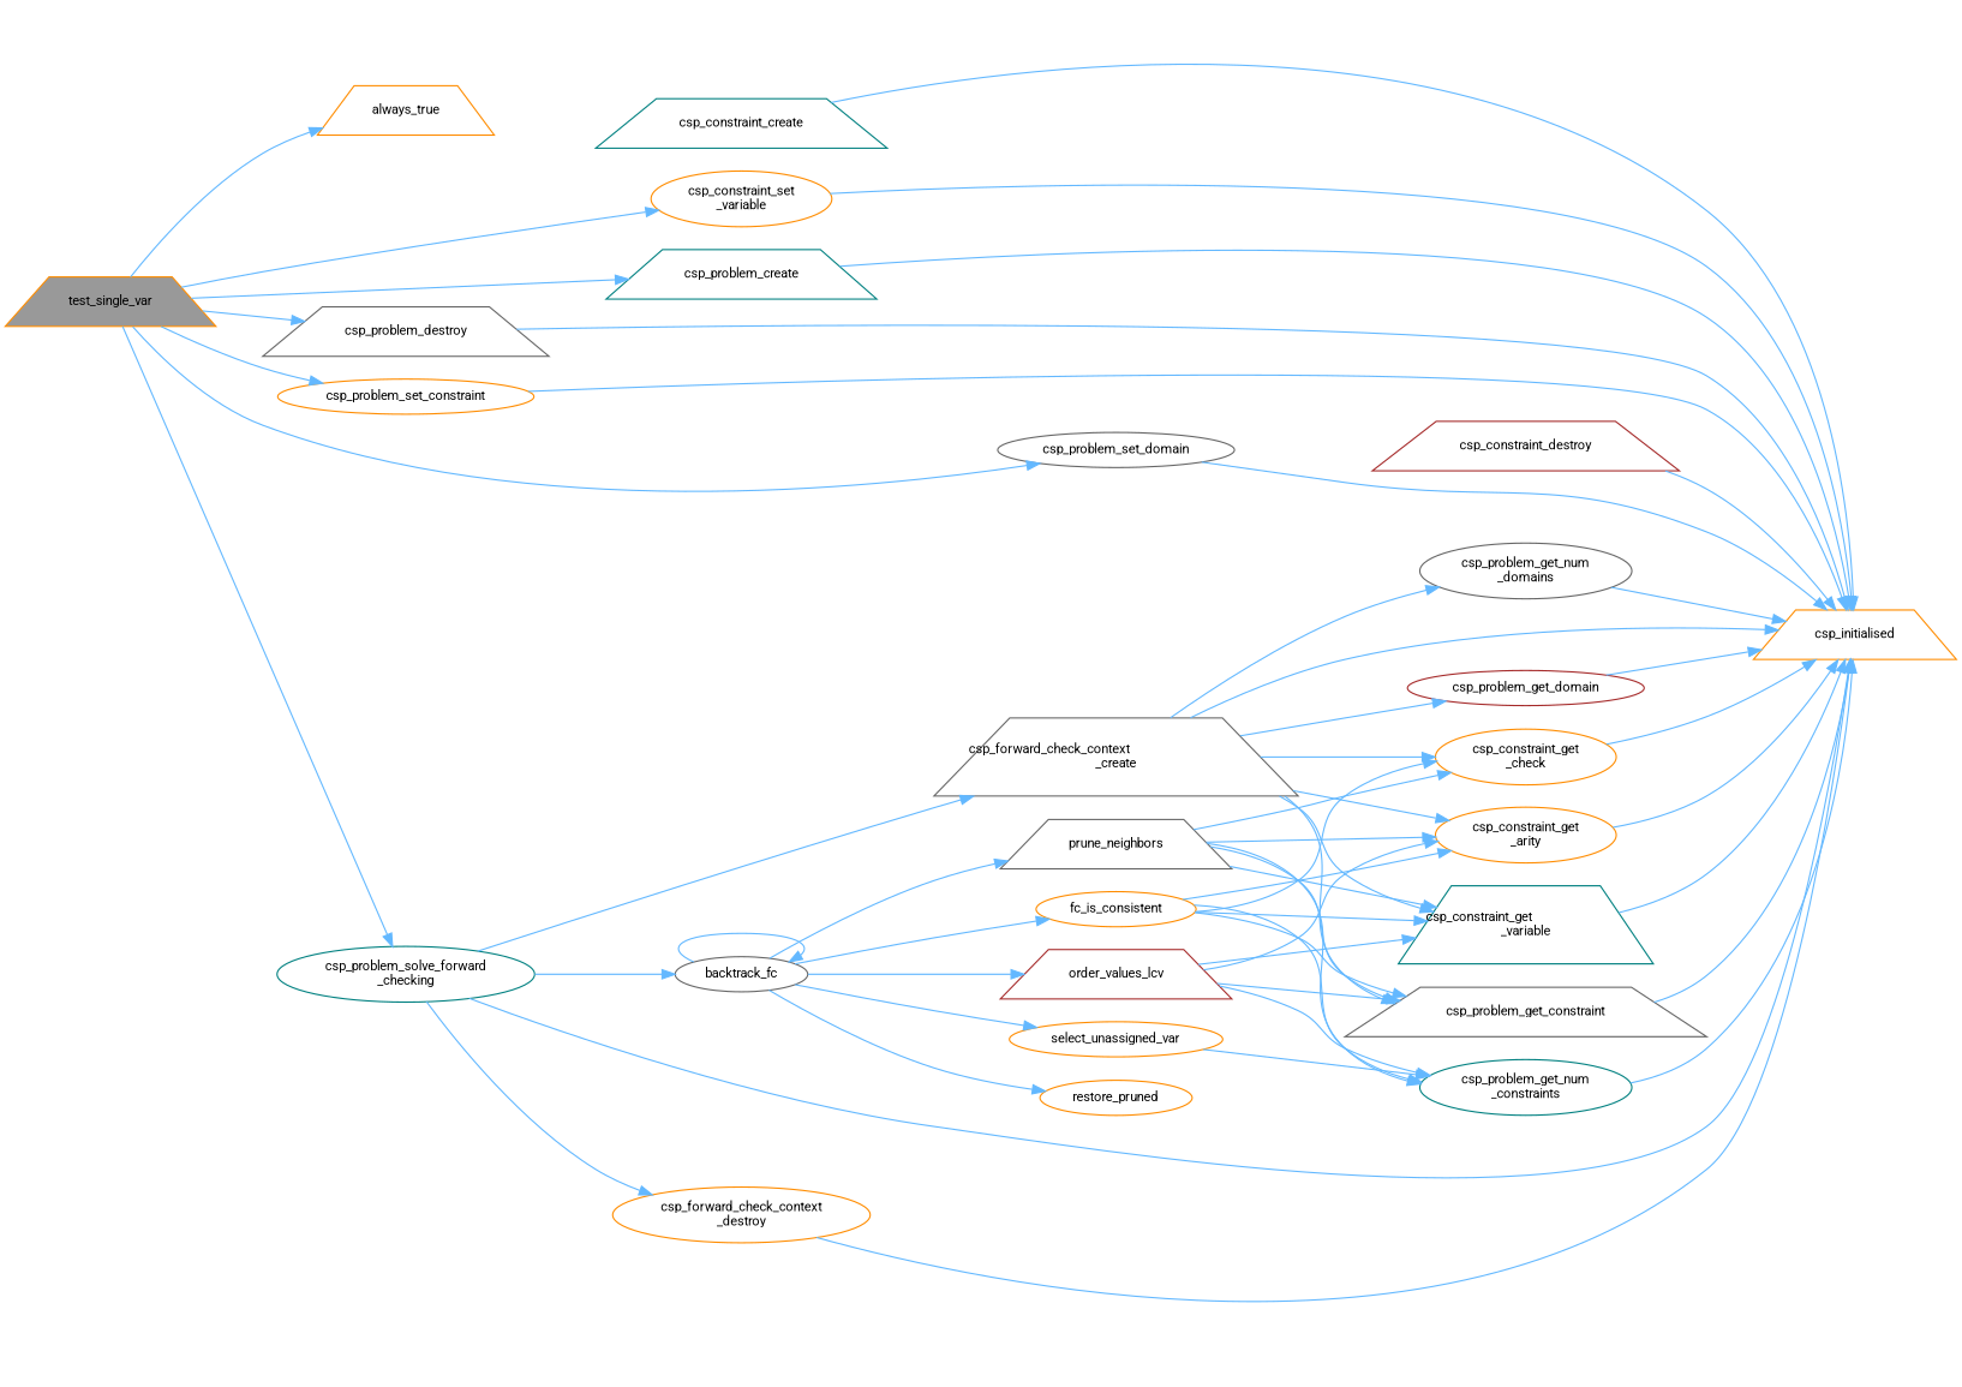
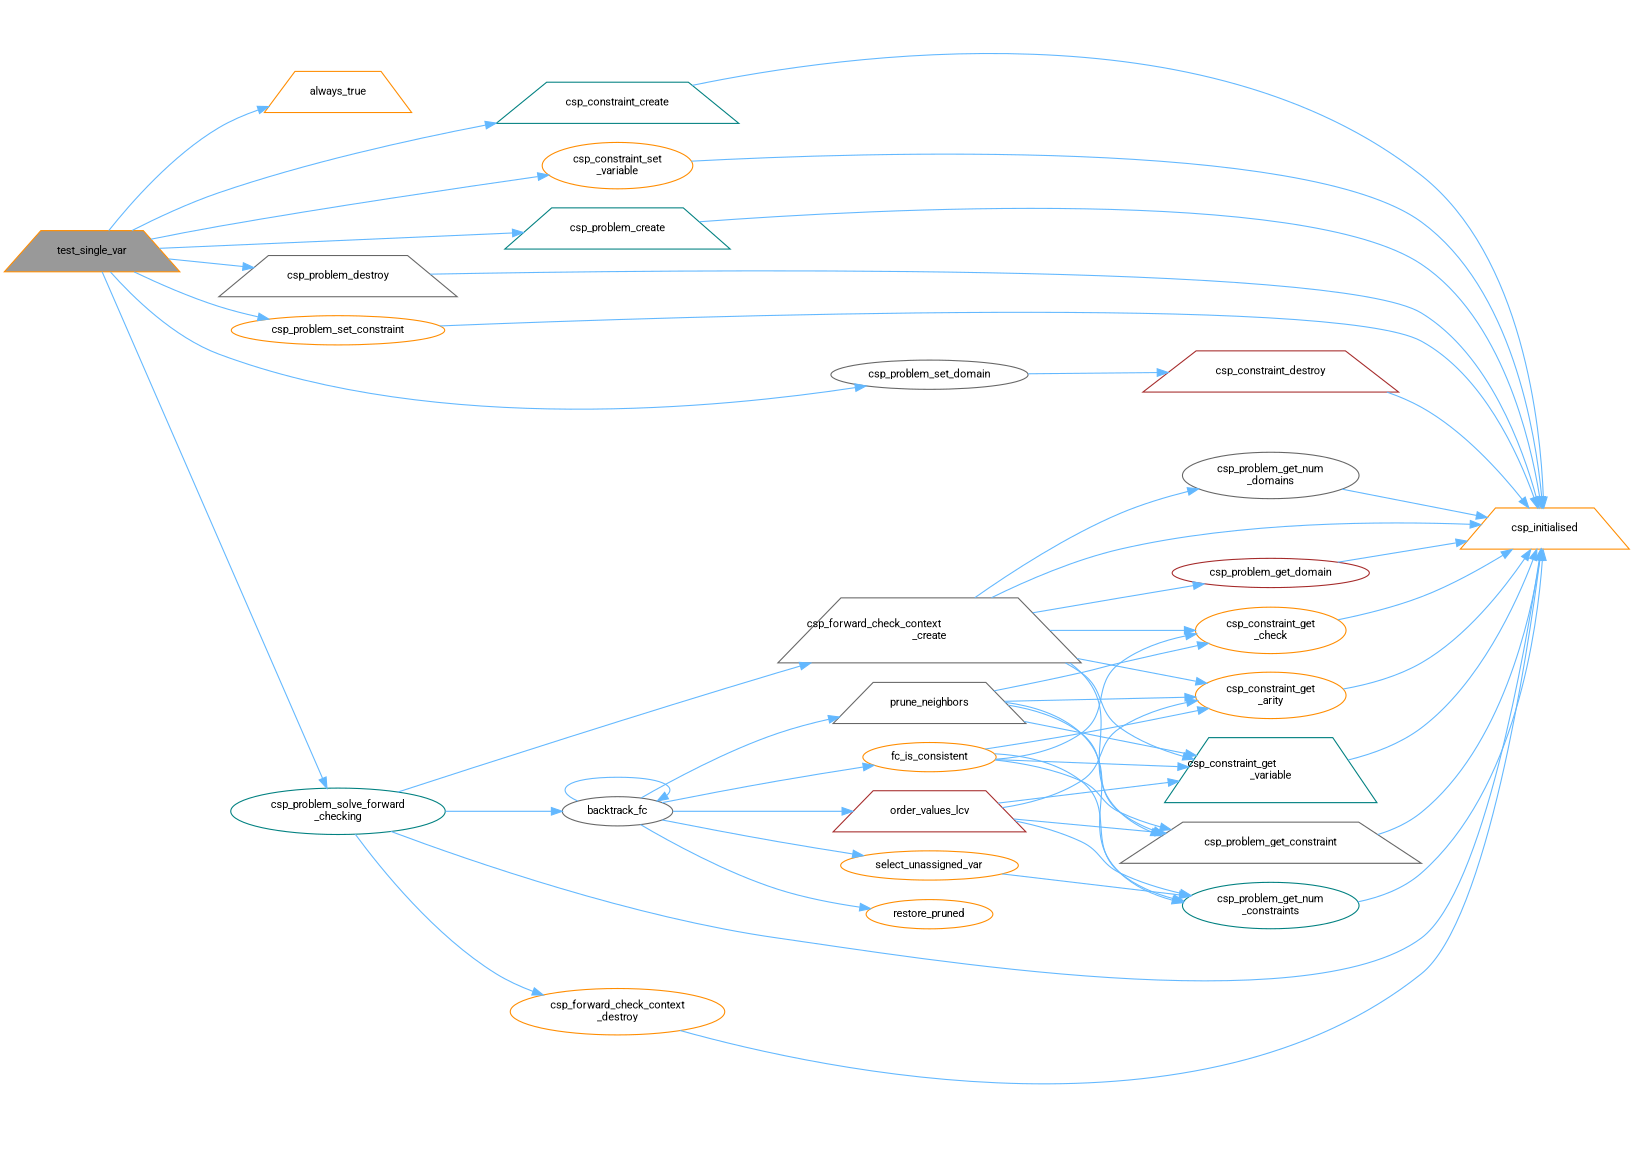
  digraph {
    rankdir=LR
    node [color=darkorange fillcolor=white fontname=Roboto fontsize=10 shape=ellipse style=filled]
    edge [color=steelblue1 fontname=Roboto fontsize=10 labelfontname=Roboto labelfontsize=10 style=solid]
    n1 [fillcolor=grey60 fontcolor=black height=0.2 label=test_single_var shape=trapezium width=0.4]
    n2 [height=0.2 label=always_true shape=trapezium width=0.4]
    n3 [color=teal height=0.2 label=csp_constraint_create shape=trapezium width=0.4]
    n4 [height=0.2 label="csp_constraint_set\l_variable" width=0.4]
    n5 [color=teal height=0.2 label=csp_problem_create shape=trapezium width=0.4]
    n6 [color=gray40 height=0.2 label=csp_problem_destroy shape=trapezium width=0.4]
    n7 [height=0.2 label=csp_problem_set_constraint width=0.4]
    n8 [color=gray40 height=0.2 label=csp_problem_set_domain width=0.4]
    n9 [color=teal height=0.2 label="csp_problem_solve_forward\l_checking" width=0.4]
    n10 [height=0.2 label=csp_initialised shape=trapezium width=0.4]
    n11 [color=gray40 height=0.2 label=backtrack_fc width=0.4]
    n12 [color=gray40 height=0.2 label="csp_forward_check_context\l_create" shape=trapezium width=0.4]
    n13 [height=0.2 label="csp_forward_check_context\l_destroy" width=0.4]
    n14 [color=brown height=0.2 label=csp_constraint_destroy shape=trapezium width=0.4]
    n15 [height=0.2 label=fc_is_consistent width=0.4]
    n16 [color=brown height=0.2 label=order_values_lcv shape=trapezium width=0.4]
    n17 [color=gray40 height=0.2 label=prune_neighbors shape=trapezium width=0.4]
    n18 [height=0.2 label=restore_pruned width=0.4]
    n19 [height=0.2 label=select_unassigned_var width=0.4]
    n20 [height=0.2 label="csp_constraint_get\l_arity" width=0.4]
    n21 [height=0.2 label="csp_constraint_get\l_check" width=0.4]
    n22 [color=teal height=0.2 label="csp_constraint_get\l_variable" shape=trapezium width=0.4]
    n23 [color=gray40 height=0.2 label=csp_problem_get_constraint shape=trapezium width=0.4]
    n24 [color=brown height=0.2 label=csp_problem_get_domain width=0.4]
    n25 [color=gray40 height=0.2 label="csp_problem_get_num\l_domains" width=0.4]
    n26 [color=teal height=0.2 label="csp_problem_get_num\l_constraints" width=0.4]
    n1 -> n2
+   n1 -> n3
    n1 -> n4
    n1 -> n5
    n1 -> n6
    n1 -> n7
    n1 -> n8
    n1 -> n9
    n3 -> n10
    n4 -> n10
    n5 -> n10
    n6 -> n10
    n7 -> n10
-   n8 -> n10
+   n8 -> n14
    n9 -> n10
    n9 -> n11
    n9 -> n12
    n9 -> n13
    n11 -> n11
    n11 -> n15
    n11 -> n16
    n11 -> n17
    n11 -> n18
    n11 -> n19
    n12 -> n10
    n12 -> n20
    n12 -> n21
    n12 -> n22
    n12 -> n23
    n12 -> n24
    n12 -> n25
    n13 -> n10
    n14 -> n10
    n15 -> n20
    n15 -> n21
    n15 -> n22
    n15 -> n23
    n15 -> n26
    n16 -> n20
    n16 -> n22
    n16 -> n23
    n16 -> n26
    n17 -> n20
    n17 -> n21
    n17 -> n22
    n17 -> n23
    n17 -> n26
    n19 -> n26
    n20 -> n10
    n21 -> n10
    n22 -> n10
    n23 -> n10
    n24 -> n10
    n25 -> n10
    n26 -> n10
  }
